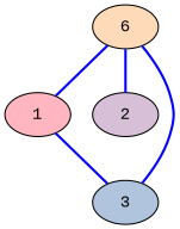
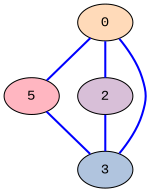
  graph {
    fontname="Liberation Mono"
    node [fontname="Liberation Mono" style=filled]
    edge [color=blue fontname="Liberation Mono" style=bold]
-   0 [fillcolor=peachpuff label=6]
-   1 [fillcolor=lightpink]
+   0 [fillcolor=peachpuff]
+   1 [fillcolor=lightpink label=5]
    2 [fillcolor=thistle]
    3 [fillcolor=lightsteelblue]
    0 -- 1
    0 -- 2
    0 -- 3
    1 -- 3
+   2 -- 3
  }
